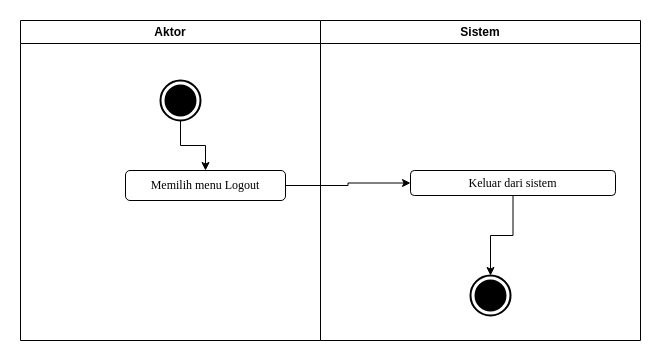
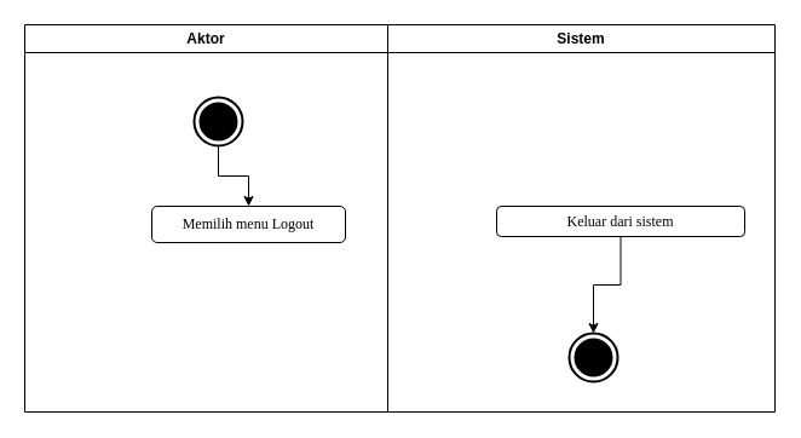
  <mxCell id="0" />
  <mxCell id="1" parent="0" />
  <mxCell id="2" value="Aktor" style="swimlane;whiteSpace=wrap;html=1;" vertex="1" parent="1"><mxGeometry x="20" y="20" width="300" height="320" as="geometry" /></mxCell>
  <mxCell id="3" style="edgeStyle=orthogonalEdgeStyle;rounded=0;orthogonalLoop=1;jettySize=auto;html=1;entryX=0.5;entryY=0;entryDx=0;entryDy=0;" edge="1" parent="2" source="4" target="5"><mxGeometry relative="1" as="geometry" /></mxCell>
  <mxCell id="4" value="" style="html=1;shape=mxgraph.sysml.actFinal;strokeWidth=2;verticalLabelPosition=bottom;verticalAlignment=top;" vertex="1" parent="2"><mxGeometry x="140" y="60" width="40" height="40" as="geometry" /></mxCell>
  <mxCell id="5" value="&lt;font face=&quot;Times New Roman&quot;&gt;Memilih menu Logout&lt;/font&gt;" style="shape=rect;html=1;rounded=1;whiteSpace=wrap;align=center;" vertex="1" parent="2"><mxGeometry x="105" y="150" width="160" height="30" as="geometry" /></mxCell>
  <mxCell id="6" value="Sistem" style="swimlane;whiteSpace=wrap;html=1;" vertex="1" parent="1"><mxGeometry x="320" y="20" width="320" height="320" as="geometry" /></mxCell>
  <mxCell id="7" style="edgeStyle=orthogonalEdgeStyle;rounded=0;orthogonalLoop=1;jettySize=auto;html=1;entryX=0.5;entryY=0;entryDx=0;entryDy=0;entryPerimeter=0;" edge="1" parent="6" source="8" target="9"><mxGeometry relative="1" as="geometry" /></mxCell>
  <mxCell id="8" value="&lt;font face=&quot;Times New Roman&quot;&gt;Keluar dari sistem&lt;/font&gt;" style="shape=rect;html=1;rounded=1;whiteSpace=wrap;align=center;" vertex="1" parent="6"><mxGeometry x="90" y="150" width="205" height="25" as="geometry" /></mxCell>
  <mxCell id="9" value="" style="html=1;shape=mxgraph.sysml.actFinal;strokeWidth=2;verticalLabelPosition=bottom;verticalAlignment=top;" vertex="1" parent="6"><mxGeometry x="150" y="255" width="40" height="40" as="geometry" /></mxCell>
- <mxCell id="10" style="edgeStyle=orthogonalEdgeStyle;rounded=0;orthogonalLoop=1;jettySize=auto;html=1;entryX=0;entryY=0.5;entryDx=0;entryDy=0;" edge="1" parent="1" source="5" target="8"><mxGeometry relative="1" as="geometry" /></mxCell>
